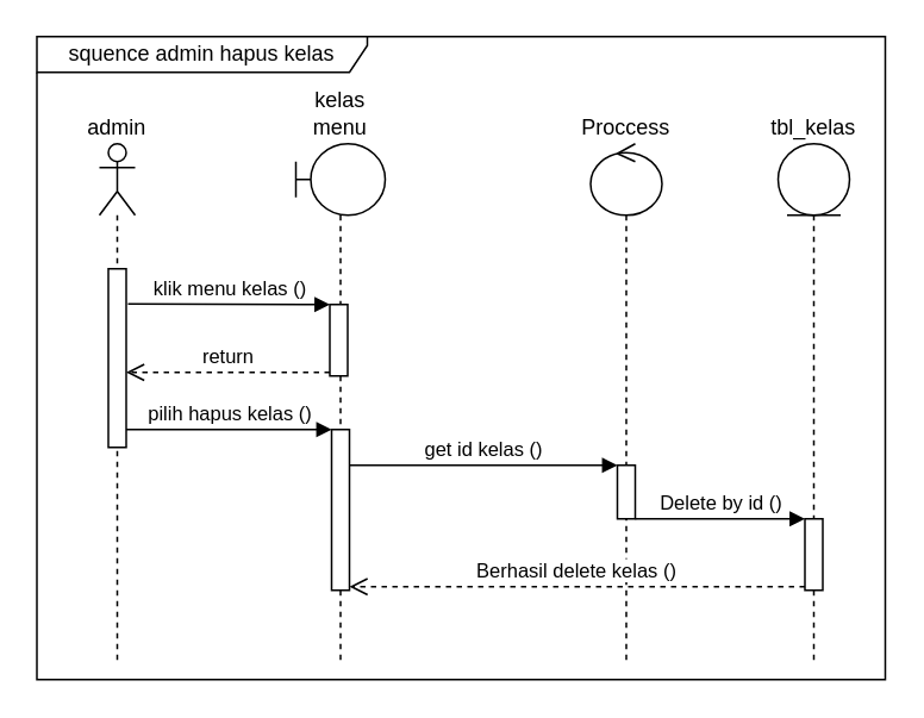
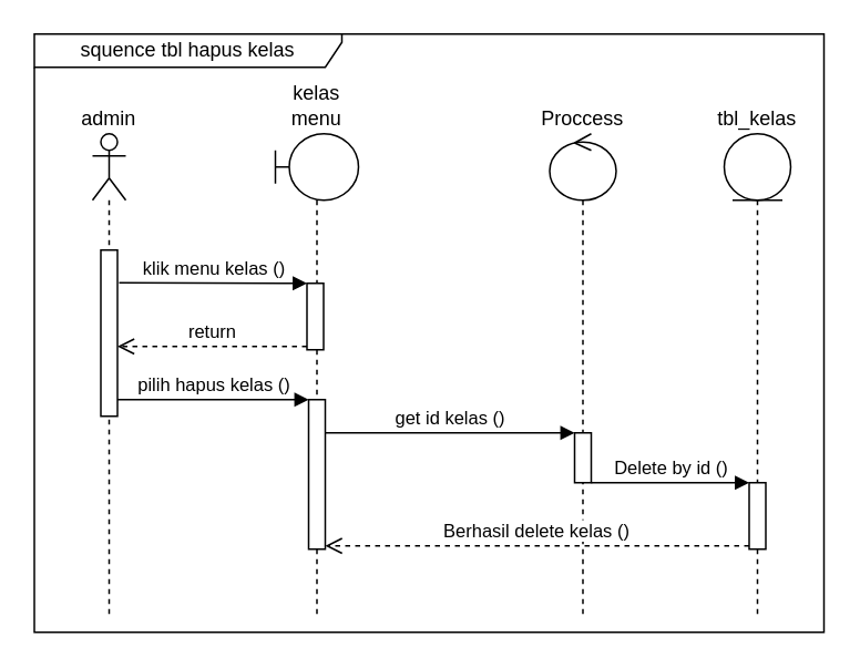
  <mxCell id="0" />
  <mxCell id="1" parent="0" />
  <mxCell id="2" value="kelas menu" style="shape=umlLifeline;participant=umlBoundary;perimeter=lifelinePerimeter;whiteSpace=wrap;html=1;container=1;collapsible=0;recursiveResize=0;verticalAlign=bottom;spacingTop=36;outlineConnect=0;labelPosition=center;verticalLabelPosition=top;align=center;fontSize=12;" parent="1" vertex="1"><mxGeometry x="165" y="80" width="50" height="290" as="geometry" /></mxCell>
  <mxCell id="3" value="" style="html=1;points=[];perimeter=orthogonalPerimeter;" parent="2" vertex="1"><mxGeometry x="19" y="90" width="10" height="40" as="geometry" /></mxCell>
  <mxCell id="4" value="" style="html=1;points=[];perimeter=orthogonalPerimeter;" parent="2" vertex="1"><mxGeometry x="20" y="160" width="10" height="90" as="geometry" /></mxCell>
  <mxCell id="5" value="Proccess" style="shape=umlLifeline;participant=umlControl;perimeter=lifelinePerimeter;whiteSpace=wrap;html=1;container=1;collapsible=0;recursiveResize=0;verticalAlign=bottom;spacingTop=36;outlineConnect=0;fontSize=12;labelPosition=center;verticalLabelPosition=top;align=center;" parent="1" vertex="1"><mxGeometry x="330" y="80" width="40" height="290" as="geometry" /></mxCell>
  <mxCell id="6" value="" style="html=1;points=[];perimeter=orthogonalPerimeter;" parent="5" vertex="1"><mxGeometry x="15" y="180" width="10" height="30" as="geometry" /></mxCell>
  <mxCell id="7" value="tbl_kelas" style="shape=umlLifeline;participant=umlEntity;perimeter=lifelinePerimeter;whiteSpace=wrap;html=1;container=1;collapsible=0;recursiveResize=0;verticalAlign=bottom;spacingTop=36;outlineConnect=0;fontSize=12;labelPosition=center;verticalLabelPosition=top;align=center;" parent="1" vertex="1"><mxGeometry x="435" y="80" width="40" height="290" as="geometry" /></mxCell>
  <mxCell id="8" value="" style="html=1;points=[];perimeter=orthogonalPerimeter;" parent="7" vertex="1"><mxGeometry x="15" y="210" width="10" height="40" as="geometry" /></mxCell>
  <mxCell id="9" value="admin" style="shape=umlLifeline;participant=umlActor;perimeter=lifelinePerimeter;whiteSpace=wrap;html=1;container=1;collapsible=0;recursiveResize=0;verticalAlign=bottom;spacingTop=36;outlineConnect=0;fontSize=12;labelPosition=center;verticalLabelPosition=top;align=center;" parent="1" vertex="1"><mxGeometry x="55" y="80" width="20" height="290" as="geometry" /></mxCell>
  <mxCell id="10" value="" style="html=1;points=[];perimeter=orthogonalPerimeter;fontSize=12;" parent="9" vertex="1"><mxGeometry x="5" y="70" width="10" height="100" as="geometry" /></mxCell>
  <mxCell id="11" value="klik menu kelas ()" style="html=1;verticalAlign=bottom;endArrow=block;entryX=0;entryY=0;rounded=0;exitX=1.1;exitY=0.196;exitDx=0;exitDy=0;exitPerimeter=0;" parent="1" source="10" target="3" edge="1"><mxGeometry relative="1" as="geometry"><mxPoint x="75" y="170" as="sourcePoint" /></mxGeometry></mxCell>
  <mxCell id="12" value="return" style="html=1;verticalAlign=bottom;endArrow=open;dashed=1;endSize=8;exitX=0;exitY=0.95;rounded=0;" parent="1" source="3" target="10" edge="1"><mxGeometry relative="1" as="geometry"><mxPoint x="174" y="246" as="targetPoint" /></mxGeometry></mxCell>
  <mxCell id="13" value="pilih hapus kelas ()" style="html=1;verticalAlign=bottom;endArrow=block;entryX=0;entryY=0;rounded=0;" parent="1" source="10" target="4" edge="1"><mxGeometry relative="1" as="geometry"><mxPoint x="115" y="240" as="sourcePoint" /></mxGeometry></mxCell>
  <mxCell id="14" value="get id kelas ()" style="html=1;verticalAlign=bottom;endArrow=block;entryX=0;entryY=0;rounded=0;" parent="1" source="4" target="6" edge="1"><mxGeometry relative="1" as="geometry"><mxPoint x="240" y="260" as="sourcePoint" /></mxGeometry></mxCell>
  <mxCell id="15" value="Delete by id ()" style="html=1;verticalAlign=bottom;endArrow=block;entryX=0;entryY=0;rounded=0;" parent="1" source="6" target="8" edge="1"><mxGeometry relative="1" as="geometry"><mxPoint x="380" y="290" as="sourcePoint" /></mxGeometry></mxCell>
  <mxCell id="16" value="Berhasil delete kelas ()" style="html=1;verticalAlign=bottom;endArrow=open;dashed=1;endSize=8;exitX=0;exitY=0.95;rounded=0;" parent="1" source="8" target="4" edge="1"><mxGeometry relative="1" as="geometry"><mxPoint x="380" y="366" as="targetPoint" /></mxGeometry></mxCell>
- <mxCell id="17" value="squence admin hapus kelas" style="shape=umlFrame;whiteSpace=wrap;html=1;width=185;height=20;" parent="1" vertex="1"><mxGeometry x="20" y="20" width="475" height="360" as="geometry" /></mxCell>
+ <mxCell id="17" value="squence tbl hapus kelas" style="shape=umlFrame;whiteSpace=wrap;html=1;width=185;height=20;" parent="1" vertex="1"><mxGeometry x="20" y="20" width="475" height="360" as="geometry" /></mxCell>
